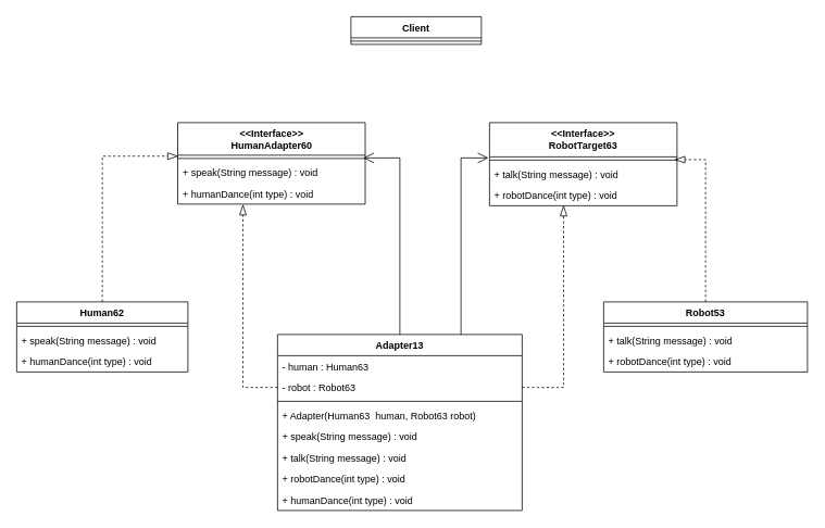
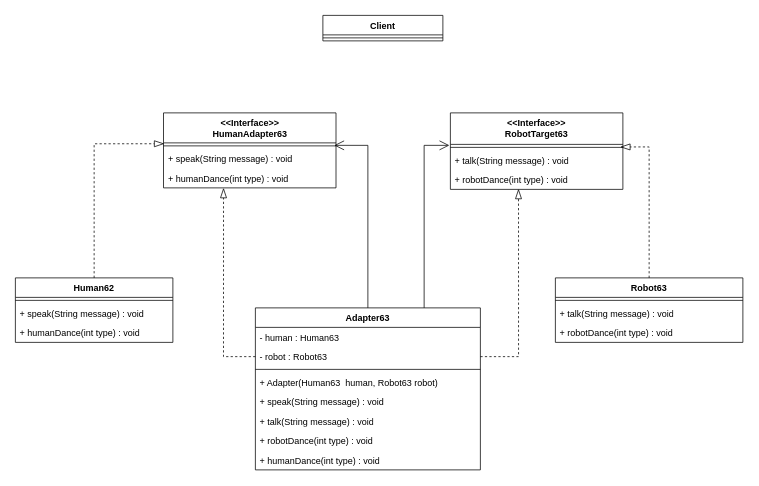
  <mxCell id="0" />
  <mxCell id="1" parent="0" />
  <mxCell id="2" value="Client" style="swimlane;fontStyle=1;align=center;verticalAlign=top;childLayout=stackLayout;horizontal=1;startSize=26;horizontalStack=0;resizeParent=1;resizeParentMax=0;resizeLast=0;collapsible=1;marginBottom=0;whiteSpace=wrap;html=1;" parent="1" vertex="1"><mxGeometry x="430" y="20" width="160" height="34" as="geometry" /></mxCell>
  <mxCell id="3" value="" style="line;strokeWidth=1;fillColor=none;align=left;verticalAlign=middle;spacingTop=-1;spacingLeft=3;spacingRight=3;rotatable=0;labelPosition=right;points=[];portConstraint=eastwest;strokeColor=inherit;" parent="2" vertex="1"><mxGeometry y="26" width="160" height="8" as="geometry" /></mxCell>
- <mxCell id="4" value="&amp;lt;&amp;lt;Interface&amp;gt;&amp;gt;&lt;br&gt;HumanAdapter60" style="swimlane;fontStyle=1;align=center;verticalAlign=top;childLayout=stackLayout;horizontal=1;startSize=40;horizontalStack=0;resizeParent=1;resizeParentMax=0;resizeLast=0;collapsible=1;marginBottom=0;whiteSpace=wrap;html=1;" parent="1" vertex="1"><mxGeometry x="217.5" y="150" width="230" height="100" as="geometry" /></mxCell>
+ <mxCell id="4" value="&amp;lt;&amp;lt;Interface&amp;gt;&amp;gt;&lt;br&gt;HumanAdapter63" style="swimlane;fontStyle=1;align=center;verticalAlign=top;childLayout=stackLayout;horizontal=1;startSize=40;horizontalStack=0;resizeParent=1;resizeParentMax=0;resizeLast=0;collapsible=1;marginBottom=0;whiteSpace=wrap;html=1;" parent="1" vertex="1"><mxGeometry x="217.5" y="150" width="230" height="100" as="geometry" /></mxCell>
  <mxCell id="5" value="" style="line;strokeWidth=1;fillColor=none;align=left;verticalAlign=middle;spacingTop=-1;spacingLeft=3;spacingRight=3;rotatable=0;labelPosition=right;points=[];portConstraint=eastwest;strokeColor=inherit;" parent="4" vertex="1"><mxGeometry y="40" width="230" height="8" as="geometry" /></mxCell>
  <mxCell id="6" value="+ speak(String message) : void" style="text;strokeColor=none;fillColor=none;align=left;verticalAlign=top;spacingLeft=4;spacingRight=4;overflow=hidden;rotatable=0;points=[[0,0.5],[1,0.5]];portConstraint=eastwest;whiteSpace=wrap;html=1;" parent="4" vertex="1"><mxGeometry y="48" width="230" height="26" as="geometry" /></mxCell>
  <mxCell id="7" value="+ humanDance(int type) : void" style="text;strokeColor=none;fillColor=none;align=left;verticalAlign=top;spacingLeft=4;spacingRight=4;overflow=hidden;rotatable=0;points=[[0,0.5],[1,0.5]];portConstraint=eastwest;whiteSpace=wrap;html=1;" parent="4" vertex="1"><mxGeometry y="74" width="230" height="26" as="geometry" /></mxCell>
  <mxCell id="8" value="&amp;lt;&amp;lt;Interface&amp;gt;&amp;gt;&lt;br style=&quot;border-color: var(--border-color);&quot;&gt;RobotTarget63" style="swimlane;fontStyle=1;align=center;verticalAlign=top;childLayout=stackLayout;horizontal=1;startSize=42;horizontalStack=0;resizeParent=1;resizeParentMax=0;resizeLast=0;collapsible=1;marginBottom=0;whiteSpace=wrap;html=1;" parent="1" vertex="1"><mxGeometry x="600" y="150" width="230" height="102" as="geometry" /></mxCell>
  <mxCell id="9" value="" style="line;strokeWidth=1;fillColor=none;align=left;verticalAlign=middle;spacingTop=-1;spacingLeft=3;spacingRight=3;rotatable=0;labelPosition=right;points=[];portConstraint=eastwest;strokeColor=inherit;" parent="8" vertex="1"><mxGeometry y="42" width="230" height="8" as="geometry" /></mxCell>
  <mxCell id="10" value="+ talk(String message) : void" style="text;strokeColor=none;fillColor=none;align=left;verticalAlign=top;spacingLeft=4;spacingRight=4;overflow=hidden;rotatable=0;points=[[0,0.5],[1,0.5]];portConstraint=eastwest;whiteSpace=wrap;html=1;" parent="8" vertex="1"><mxGeometry y="50" width="230" height="26" as="geometry" /></mxCell>
  <mxCell id="11" value="+ robotDance(int type) : void" style="text;strokeColor=none;fillColor=none;align=left;verticalAlign=top;spacingLeft=4;spacingRight=4;overflow=hidden;rotatable=0;points=[[0,0.5],[1,0.5]];portConstraint=eastwest;whiteSpace=wrap;html=1;" parent="8" vertex="1"><mxGeometry y="76" width="230" height="26" as="geometry" /></mxCell>
  <mxCell id="12" value="Human62" style="swimlane;fontStyle=1;align=center;verticalAlign=top;childLayout=stackLayout;horizontal=1;startSize=26;horizontalStack=0;resizeParent=1;resizeParentMax=0;resizeLast=0;collapsible=1;marginBottom=0;whiteSpace=wrap;html=1;" parent="1" vertex="1"><mxGeometry x="20" y="370" width="210" height="86" as="geometry" /></mxCell>
  <mxCell id="13" value="" style="line;strokeWidth=1;fillColor=none;align=left;verticalAlign=middle;spacingTop=-1;spacingLeft=3;spacingRight=3;rotatable=0;labelPosition=right;points=[];portConstraint=eastwest;strokeColor=inherit;" parent="12" vertex="1"><mxGeometry y="26" width="210" height="8" as="geometry" /></mxCell>
  <mxCell id="14" value="+ speak(String message) : void" style="text;strokeColor=none;fillColor=none;align=left;verticalAlign=top;spacingLeft=4;spacingRight=4;overflow=hidden;rotatable=0;points=[[0,0.5],[1,0.5]];portConstraint=eastwest;whiteSpace=wrap;html=1;" parent="12" vertex="1"><mxGeometry y="34" width="210" height="26" as="geometry" /></mxCell>
  <mxCell id="15" value="+ humanDance(int type) : void" style="text;strokeColor=none;fillColor=none;align=left;verticalAlign=top;spacingLeft=4;spacingRight=4;overflow=hidden;rotatable=0;points=[[0,0.5],[1,0.5]];portConstraint=eastwest;whiteSpace=wrap;html=1;" parent="12" vertex="1"><mxGeometry y="60" width="210" height="26" as="geometry" /></mxCell>
- <mxCell id="16" value="Adapter13" style="swimlane;fontStyle=1;align=center;verticalAlign=top;childLayout=stackLayout;horizontal=1;startSize=26;horizontalStack=0;resizeParent=1;resizeParentMax=0;resizeLast=0;collapsible=1;marginBottom=0;whiteSpace=wrap;html=1;" parent="1" vertex="1"><mxGeometry x="340" y="410" width="300" height="216" as="geometry" /></mxCell>
+ <mxCell id="16" value="Adapter63" style="swimlane;fontStyle=1;align=center;verticalAlign=top;childLayout=stackLayout;horizontal=1;startSize=26;horizontalStack=0;resizeParent=1;resizeParentMax=0;resizeLast=0;collapsible=1;marginBottom=0;whiteSpace=wrap;html=1;" parent="1" vertex="1"><mxGeometry x="340" y="410" width="300" height="216" as="geometry" /></mxCell>
  <mxCell id="17" value="- human : Human63" style="text;strokeColor=none;fillColor=none;align=left;verticalAlign=top;spacingLeft=4;spacingRight=4;overflow=hidden;rotatable=0;points=[[0,0.5],[1,0.5]];portConstraint=eastwest;whiteSpace=wrap;html=1;" parent="16" vertex="1"><mxGeometry y="26" width="300" height="26" as="geometry" /></mxCell>
  <mxCell id="18" value="- robot : Robot63" style="text;strokeColor=none;fillColor=none;align=left;verticalAlign=top;spacingLeft=4;spacingRight=4;overflow=hidden;rotatable=0;points=[[0,0.5],[1,0.5]];portConstraint=eastwest;whiteSpace=wrap;html=1;" parent="16" vertex="1"><mxGeometry y="52" width="300" height="26" as="geometry" /></mxCell>
  <mxCell id="19" value="" style="line;strokeWidth=1;fillColor=none;align=left;verticalAlign=middle;spacingTop=-1;spacingLeft=3;spacingRight=3;rotatable=0;labelPosition=right;points=[];portConstraint=eastwest;strokeColor=inherit;" parent="16" vertex="1"><mxGeometry y="78" width="300" height="8" as="geometry" /></mxCell>
  <mxCell id="20" value="+ Adapter(Human63&amp;nbsp; human, Robot63&amp;nbsp;robot)" style="text;strokeColor=none;fillColor=none;align=left;verticalAlign=top;spacingLeft=4;spacingRight=4;overflow=hidden;rotatable=0;points=[[0,0.5],[1,0.5]];portConstraint=eastwest;whiteSpace=wrap;html=1;" parent="16" vertex="1"><mxGeometry y="86" width="300" height="26" as="geometry" /></mxCell>
  <mxCell id="21" value="+ speak(String message) : void" style="text;strokeColor=none;fillColor=none;align=left;verticalAlign=top;spacingLeft=4;spacingRight=4;overflow=hidden;rotatable=0;points=[[0,0.5],[1,0.5]];portConstraint=eastwest;whiteSpace=wrap;html=1;" parent="16" vertex="1"><mxGeometry y="112" width="300" height="26" as="geometry" /></mxCell>
  <mxCell id="22" value="+ talk(String message) : void" style="text;strokeColor=none;fillColor=none;align=left;verticalAlign=top;spacingLeft=4;spacingRight=4;overflow=hidden;rotatable=0;points=[[0,0.5],[1,0.5]];portConstraint=eastwest;whiteSpace=wrap;html=1;" parent="16" vertex="1"><mxGeometry y="138" width="300" height="26" as="geometry" /></mxCell>
  <mxCell id="23" value="+ robotDance(int type) : void" style="text;strokeColor=none;fillColor=none;align=left;verticalAlign=top;spacingLeft=4;spacingRight=4;overflow=hidden;rotatable=0;points=[[0,0.5],[1,0.5]];portConstraint=eastwest;whiteSpace=wrap;html=1;" parent="16" vertex="1"><mxGeometry y="164" width="300" height="26" as="geometry" /></mxCell>
  <mxCell id="24" value="+ humanDance(int type) : void" style="text;strokeColor=none;fillColor=none;align=left;verticalAlign=top;spacingLeft=4;spacingRight=4;overflow=hidden;rotatable=0;points=[[0,0.5],[1,0.5]];portConstraint=eastwest;whiteSpace=wrap;html=1;" vertex="1" parent="16"><mxGeometry y="190" width="300" height="26" as="geometry" /></mxCell>
- <mxCell id="25" value="Robot53" style="swimlane;fontStyle=1;align=center;verticalAlign=top;childLayout=stackLayout;horizontal=1;startSize=26;horizontalStack=0;resizeParent=1;resizeParentMax=0;resizeLast=0;collapsible=1;marginBottom=0;whiteSpace=wrap;html=1;" parent="1" vertex="1"><mxGeometry x="740" y="370" width="250" height="86" as="geometry" /></mxCell>
+ <mxCell id="25" value="Robot63" style="swimlane;fontStyle=1;align=center;verticalAlign=top;childLayout=stackLayout;horizontal=1;startSize=26;horizontalStack=0;resizeParent=1;resizeParentMax=0;resizeLast=0;collapsible=1;marginBottom=0;whiteSpace=wrap;html=1;" parent="1" vertex="1"><mxGeometry x="740" y="370" width="250" height="86" as="geometry" /></mxCell>
  <mxCell id="26" value="" style="line;strokeWidth=1;fillColor=none;align=left;verticalAlign=middle;spacingTop=-1;spacingLeft=3;spacingRight=3;rotatable=0;labelPosition=right;points=[];portConstraint=eastwest;strokeColor=inherit;" parent="25" vertex="1"><mxGeometry y="26" width="250" height="8" as="geometry" /></mxCell>
  <mxCell id="27" value="+ talk(String message) : void" style="text;strokeColor=none;fillColor=none;align=left;verticalAlign=top;spacingLeft=4;spacingRight=4;overflow=hidden;rotatable=0;points=[[0,0.5],[1,0.5]];portConstraint=eastwest;whiteSpace=wrap;html=1;" parent="25" vertex="1"><mxGeometry y="34" width="250" height="26" as="geometry" /></mxCell>
  <mxCell id="28" value="+ robotDance(int type) : void" style="text;strokeColor=none;fillColor=none;align=left;verticalAlign=top;spacingLeft=4;spacingRight=4;overflow=hidden;rotatable=0;points=[[0,0.5],[1,0.5]];portConstraint=eastwest;whiteSpace=wrap;html=1;" parent="25" vertex="1"><mxGeometry y="60" width="250" height="26" as="geometry" /></mxCell>
  <mxCell id="29" style="rounded=0;orthogonalLoop=1;jettySize=auto;html=1;exitX=1;exitY=0.5;exitDx=0;exitDy=0;entryX=0.395;entryY=0.978;entryDx=0;entryDy=0;entryPerimeter=0;startSize=11;endSize=11;dashed=1;endArrow=blockThin;endFill=0;edgeStyle=orthogonalEdgeStyle;" parent="1" source="18" target="11" edge="1"><mxGeometry relative="1" as="geometry" /></mxCell>
  <mxCell id="30" style="edgeStyle=orthogonalEdgeStyle;rounded=0;orthogonalLoop=1;jettySize=auto;html=1;exitX=0.5;exitY=0;exitDx=0;exitDy=0;entryX=0.99;entryY=0.413;entryDx=0;entryDy=0;entryPerimeter=0;endArrow=open;endFill=0;endSize=11;" parent="1" source="16" target="5" edge="1"><mxGeometry relative="1" as="geometry" /></mxCell>
  <mxCell id="31" style="edgeStyle=orthogonalEdgeStyle;rounded=0;orthogonalLoop=1;jettySize=auto;html=1;exitX=0.75;exitY=0;exitDx=0;exitDy=0;entryX=-0.006;entryY=0.163;entryDx=0;entryDy=0;entryPerimeter=0;endArrow=open;endFill=0;endSize=11;" parent="1" source="16" target="9" edge="1"><mxGeometry relative="1" as="geometry" /></mxCell>
  <mxCell id="32" style="edgeStyle=orthogonalEdgeStyle;rounded=0;orthogonalLoop=1;jettySize=auto;html=1;exitX=0.5;exitY=0;exitDx=0;exitDy=0;entryX=0.004;entryY=0.145;entryDx=0;entryDy=0;entryPerimeter=0;dashed=1;endArrow=blockThin;endFill=0;endSize=11;" parent="1" source="12" target="5" edge="1"><mxGeometry relative="1" as="geometry" /></mxCell>
  <mxCell id="33" style="edgeStyle=orthogonalEdgeStyle;rounded=0;orthogonalLoop=1;jettySize=auto;html=1;exitX=0.5;exitY=0;exitDx=0;exitDy=0;entryX=0.985;entryY=0.43;entryDx=0;entryDy=0;entryPerimeter=0;dashed=1;endArrow=blockThin;endFill=0;endSize=11;" parent="1" source="25" target="9" edge="1"><mxGeometry relative="1" as="geometry" /></mxCell>
  <mxCell id="34" style="edgeStyle=orthogonalEdgeStyle;rounded=0;orthogonalLoop=1;jettySize=auto;html=1;exitX=0;exitY=0.5;exitDx=0;exitDy=0;entryX=0.348;entryY=1.007;entryDx=0;entryDy=0;entryPerimeter=0;dashed=1;endArrow=blockThin;endFill=0;endSize=11;" parent="1" source="18" target="7" edge="1"><mxGeometry relative="1" as="geometry" /></mxCell>
